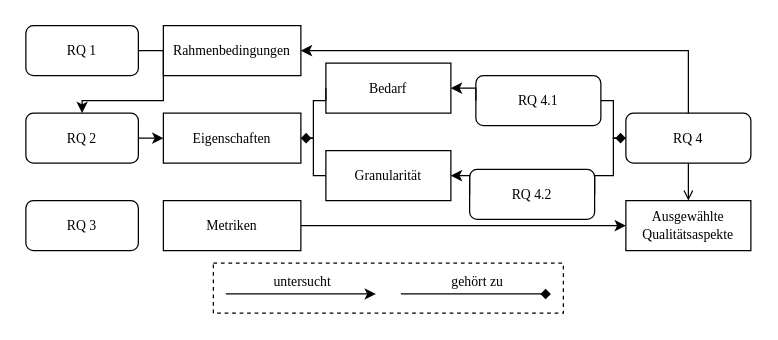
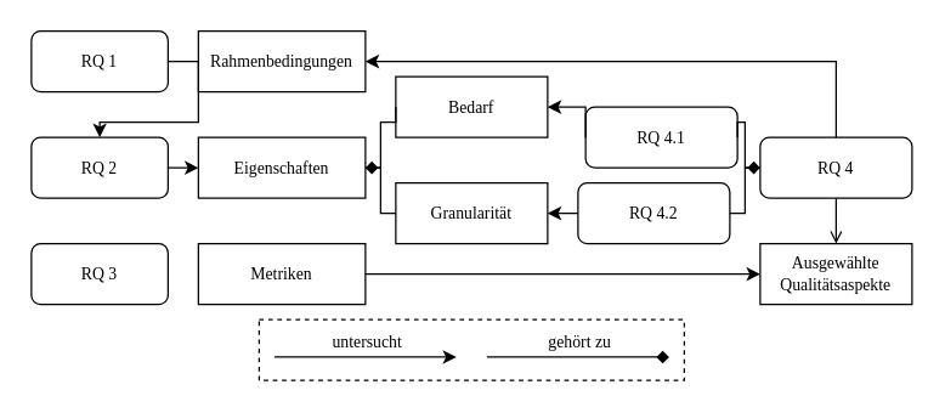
  <mxCell id="0" />
  <mxCell id="1" parent="0" />
  <mxCell id="2" style="edgeStyle=orthogonalEdgeStyle;rounded=0;orthogonalLoop=1;jettySize=auto;html=1;exitX=1;exitY=0.5;exitDx=0;exitDy=0;entryX=0.5;entryY=0;entryDx=0;entryDy=0;startArrow=classic;startFill=1;endArrow=none;endFill=0;endSize=6;fontFamily=Times New Roman;fontSize=11;" parent="1" source="3" target="16" edge="1"><mxGeometry relative="1" as="geometry" /></mxCell>
  <mxCell id="3" value="Rahmenbedingungen" style="rounded=0;whiteSpace=wrap;html=1;fontFamily=Times New Roman;fontSize=11;fillColor=none;" parent="1" vertex="1"><mxGeometry x="130" y="20" width="110" height="40" as="geometry" /></mxCell>
  <mxCell id="4" style="edgeStyle=orthogonalEdgeStyle;rounded=0;orthogonalLoop=1;jettySize=auto;html=1;exitX=1;exitY=0.5;exitDx=0;exitDy=0;startArrow=none;startFill=0;endArrow=classic;endFill=1;endSize=6;fontFamily=Times New Roman;fontSize=11;" parent="1" source="5" target="10" edge="1"><mxGeometry relative="1" as="geometry" /></mxCell>
  <mxCell id="5" value="RQ 1" style="rounded=1;whiteSpace=wrap;html=1;fontFamily=Times New Roman;fontSize=11;fillColor=none;" parent="1" vertex="1"><mxGeometry x="20" y="20" width="90" height="40" as="geometry" /></mxCell>
  <mxCell id="6" style="edgeStyle=orthogonalEdgeStyle;rounded=0;orthogonalLoop=1;jettySize=auto;html=1;exitX=1;exitY=0.5;exitDx=0;exitDy=0;entryX=0;entryY=0.5;entryDx=0;entryDy=0;startArrow=diamond;startFill=1;endArrow=none;endFill=0;endSize=6;fontFamily=Times New Roman;fontSize=11;" parent="1" source="8" target="18" edge="1"><mxGeometry relative="1" as="geometry"><Array as="points"><mxPoint x="250" y="110" /><mxPoint x="250" y="80" /></Array></mxGeometry></mxCell>
  <mxCell id="7" style="edgeStyle=orthogonalEdgeStyle;rounded=0;orthogonalLoop=1;jettySize=auto;html=1;exitX=1;exitY=0.5;exitDx=0;exitDy=0;entryX=0;entryY=0.5;entryDx=0;entryDy=0;startArrow=none;startFill=0;endArrow=none;endFill=0;endSize=6;fontFamily=Times New Roman;fontSize=11;" parent="1" source="8" target="20" edge="1"><mxGeometry relative="1" as="geometry"><Array as="points"><mxPoint x="250" y="110" /><mxPoint x="250" y="140" /></Array></mxGeometry></mxCell>
  <mxCell id="8" value="Eigenschaften" style="rounded=0;whiteSpace=wrap;html=1;fontFamily=Times New Roman;fontSize=11;fillColor=none;" parent="1" vertex="1"><mxGeometry x="130" y="90" width="110" height="40" as="geometry" /></mxCell>
  <mxCell id="9" style="edgeStyle=orthogonalEdgeStyle;rounded=0;orthogonalLoop=1;jettySize=auto;html=1;exitX=1;exitY=0.5;exitDx=0;exitDy=0;entryX=0;entryY=0.5;entryDx=0;entryDy=0;startArrow=none;startFill=0;endArrow=classic;endFill=1;endSize=6;fontFamily=Times New Roman;fontSize=11;" parent="1" source="10" target="8" edge="1"><mxGeometry relative="1" as="geometry" /></mxCell>
  <mxCell id="10" value="RQ 2" style="rounded=1;whiteSpace=wrap;html=1;fontFamily=Times New Roman;fontSize=11;fillColor=none;" parent="1" vertex="1"><mxGeometry x="20" y="90" width="90" height="40" as="geometry" /></mxCell>
  <mxCell id="11" style="edgeStyle=orthogonalEdgeStyle;rounded=0;orthogonalLoop=1;jettySize=auto;html=1;exitX=1;exitY=0.5;exitDx=0;exitDy=0;entryX=0;entryY=0.5;entryDx=0;entryDy=0;startArrow=none;startFill=0;endArrow=classic;endFill=1;endSize=6;fontFamily=Times New Roman;fontSize=11;" parent="1" source="12" target="14" edge="1"><mxGeometry relative="1" as="geometry" /></mxCell>
  <mxCell id="12" value="Metriken" style="rounded=0;whiteSpace=wrap;html=1;fontFamily=Times New Roman;fontSize=11;fillColor=none;" parent="1" vertex="1"><mxGeometry x="130" y="160" width="110" height="40" as="geometry" /></mxCell>
  <mxCell id="13" value="RQ 3" style="rounded=1;whiteSpace=wrap;html=1;fontFamily=Times New Roman;fontSize=11;fillColor=none;" parent="1" vertex="1"><mxGeometry x="20" y="160" width="90" height="40" as="geometry" /></mxCell>
  <mxCell id="14" value="Ausgewählte&lt;br&gt;Qualitätsaspekte" style="rounded=0;whiteSpace=wrap;html=1;fontFamily=Times New Roman;fontSize=11;fillColor=none;" parent="1" vertex="1"><mxGeometry x="500" y="160" width="100" height="40" as="geometry" /></mxCell>
  <mxCell id="15" style="edgeStyle=orthogonalEdgeStyle;rounded=0;orthogonalLoop=1;jettySize=auto;html=1;exitX=0.5;exitY=1;exitDx=0;exitDy=0;entryX=0.5;entryY=0;entryDx=0;entryDy=0;startArrow=none;startFill=0;endArrow=open;endFill=1;endSize=6;fontFamily=Times New Roman;fontSize=11;" parent="1" source="16" target="14" edge="1"><mxGeometry relative="1" as="geometry" /></mxCell>
  <mxCell id="16" value="RQ 4" style="rounded=1;whiteSpace=wrap;html=1;fontFamily=Times New Roman;fontSize=11;fillColor=none;" parent="1" vertex="1"><mxGeometry x="500" y="90" width="100" height="40" as="geometry" /></mxCell>
  <mxCell id="17" style="edgeStyle=orthogonalEdgeStyle;rounded=0;orthogonalLoop=1;jettySize=auto;html=1;exitX=1;exitY=0.5;exitDx=0;exitDy=0;entryX=0;entryY=0.5;entryDx=0;entryDy=0;startArrow=classic;startFill=1;endArrow=none;endFill=0;endSize=6;fontFamily=Times New Roman;fontSize=11;" parent="1" source="18" target="22" edge="1"><mxGeometry relative="1" as="geometry" /></mxCell>
  <mxCell id="18" value="Bedarf" style="rounded=0;whiteSpace=wrap;html=1;fontFamily=Times New Roman;fontSize=11;fillColor=none;" parent="1" vertex="1"><mxGeometry x="260" y="50" width="100" height="40" as="geometry" /></mxCell>
  <mxCell id="19" style="edgeStyle=orthogonalEdgeStyle;rounded=0;orthogonalLoop=1;jettySize=auto;html=1;exitX=1;exitY=0.5;exitDx=0;exitDy=0;entryX=0;entryY=0.5;entryDx=0;entryDy=0;startArrow=classic;startFill=1;endArrow=none;endFill=0;endSize=6;fontFamily=Times New Roman;fontSize=11;" parent="1" source="20" target="24" edge="1"><mxGeometry relative="1" as="geometry" /></mxCell>
  <mxCell id="20" value="Granularität" style="rounded=0;whiteSpace=wrap;html=1;fontFamily=Times New Roman;fontSize=11;fillColor=none;" parent="1" vertex="1"><mxGeometry x="260" y="120" width="100" height="40" as="geometry" /></mxCell>
  <mxCell id="21" style="edgeStyle=orthogonalEdgeStyle;rounded=0;orthogonalLoop=1;jettySize=auto;html=1;exitX=1;exitY=0.5;exitDx=0;exitDy=0;entryX=0;entryY=0.5;entryDx=0;entryDy=0;startArrow=none;startFill=0;endArrow=none;endFill=0;endSize=6;fontFamily=Times New Roman;fontSize=11;" parent="1" source="22" target="16" edge="1"><mxGeometry relative="1" as="geometry"><Array as="points"><mxPoint x="490" y="80" /><mxPoint x="490" y="110" /></Array></mxGeometry></mxCell>
- <mxCell id="22" value="RQ 4.1" style="rounded=1;whiteSpace=wrap;html=1;fontFamily=Times New Roman;fontSize=11;fillColor=none;" parent="1" vertex="1"><mxGeometry x="380" y="60" width="100" height="40" as="geometry" /></mxCell>
+ <mxCell id="22" value="RQ 4.1" style="rounded=1;whiteSpace=wrap;html=1;fontFamily=Times New Roman;fontSize=11;fillColor=none;" parent="1" vertex="1"><mxGeometry x="385" y="70" width="100" height="40" as="geometry" /></mxCell>
  <mxCell id="23" style="edgeStyle=orthogonalEdgeStyle;rounded=0;orthogonalLoop=1;jettySize=auto;html=1;exitX=1;exitY=0.5;exitDx=0;exitDy=0;entryX=0;entryY=0.5;entryDx=0;entryDy=0;startArrow=none;startFill=0;endArrow=diamond;endFill=1;endSize=6;fontFamily=Times New Roman;fontSize=11;" parent="1" source="24" target="16" edge="1"><mxGeometry relative="1" as="geometry"><Array as="points"><mxPoint x="490" y="140" /><mxPoint x="490" y="110" /></Array></mxGeometry></mxCell>
- <mxCell id="24" value="RQ 4.2" style="rounded=1;whiteSpace=wrap;html=1;fontFamily=Times New Roman;fontSize=11;fillColor=none;" parent="1" vertex="1"><mxGeometry x="375" y="135" width="100" height="40" as="geometry" /></mxCell>
+ <mxCell id="24" value="RQ 4.2" style="rounded=1;whiteSpace=wrap;html=1;fontFamily=Times New Roman;fontSize=11;fillColor=none;" parent="1" vertex="1"><mxGeometry x="380" y="120" width="100" height="40" as="geometry" /></mxCell>
  <mxCell id="25" value="" style="group;fontSize=11;" parent="1" vertex="1" connectable="0"><mxGeometry x="170" y="210" width="280" height="40" as="geometry" /></mxCell>
  <mxCell id="26" value="" style="rounded=0;whiteSpace=wrap;html=1;dashed=1;fontFamily=Times New Roman;fillColor=none;fontSize=11;" parent="25" vertex="1"><mxGeometry width="280" height="40" as="geometry" /></mxCell>
  <mxCell id="27" style="edgeStyle=orthogonalEdgeStyle;rounded=0;orthogonalLoop=1;jettySize=auto;html=1;endArrow=classic;endFill=1;fontFamily=Times New Roman;fontSize=11;" parent="25" edge="1"><mxGeometry x="20" y="994.657" as="geometry"><mxPoint x="10" y="24.657" as="sourcePoint" /><mxPoint x="130" y="24.657" as="targetPoint" /></mxGeometry></mxCell>
  <mxCell id="28" value="untersucht" style="edgeLabel;html=1;align=center;verticalAlign=middle;resizable=0;points=[];fontFamily=Times New Roman;fontSize=11;labelBackgroundColor=none;" parent="27" vertex="1" connectable="0"><mxGeometry x="0.28" relative="1" as="geometry"><mxPoint x="-17" y="-10" as="offset" /></mxGeometry></mxCell>
  <mxCell id="29" style="edgeStyle=orthogonalEdgeStyle;rounded=0;orthogonalLoop=1;jettySize=auto;html=1;endArrow=diamond;endFill=1;fontFamily=Times New Roman;fontSize=11;" parent="25" edge="1"><mxGeometry x="-150" y="24.657" as="geometry"><mxPoint x="150" y="24.657" as="sourcePoint" /><mxPoint x="270" y="24.657" as="targetPoint" /></mxGeometry></mxCell>
  <mxCell id="30" value="gehört zu" style="edgeLabel;html=1;align=center;verticalAlign=middle;resizable=0;points=[];fontFamily=Times New Roman;fontSize=11;labelBackgroundColor=none;" parent="29" vertex="1" connectable="0"><mxGeometry x="0.28" relative="1" as="geometry"><mxPoint x="-17" y="-10" as="offset" /></mxGeometry></mxCell>
